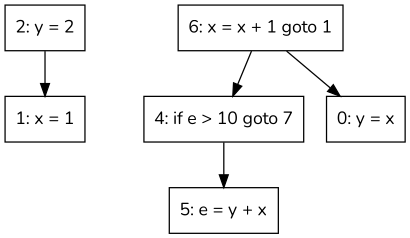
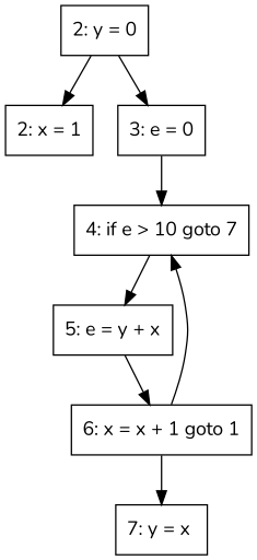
  digraph {
    fontname=Nunito
    rankdir=TB
    node [fontname=Nunito shape=box]
    edge [fontname=Nunito]
-   n1 [label="1: x = 1"]
-   n2 [label="2: y = 2"]
+   n1 [label="2: x = 1"]
+   n2 [label="2: y = 0"]
+   n3 [label="3: e = 0"]
    n4 [label="4: if e > 10 goto 7"]
    n5 [label="5: e = y + x"]
    n6 [label="6: x = x + 1 goto 1"]
-   n7 [label="0: y = x"]
+   n7 [label="7: y = x "]
    n2 -> n1
+   n2 -> n3
+   n3 -> n4
    n4 -> n5
+   n5 -> n6
    n6 -> n4
    n6 -> n7
  }
